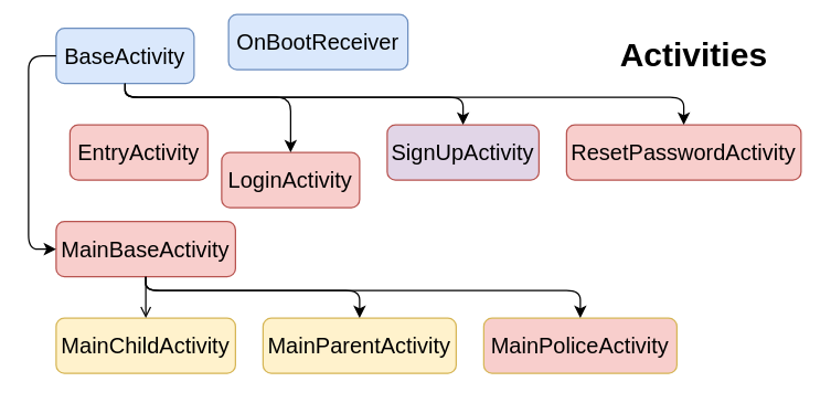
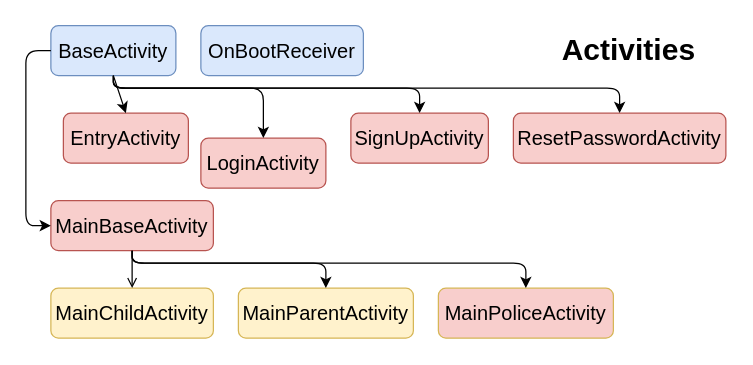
  <mxCell id="0" />
  <mxCell id="1" parent="0" />
  <mxCell id="2" value="&lt;font style=&quot;font-size: 16px&quot;&gt;BaseActivity&lt;/font&gt;" style="rounded=1;whiteSpace=wrap;html=1;fillColor=#dae8fc;strokeColor=#6c8ebf;" parent="1" vertex="1"><mxGeometry x="40" y="20" width="100" height="40" as="geometry" /></mxCell>
  <mxCell id="3" value="&lt;font style=&quot;font-size: 16px&quot;&gt;EntryActivity&lt;/font&gt;" style="rounded=1;whiteSpace=wrap;html=1;fillColor=#f8cecc;strokeColor=#b85450;" parent="1" vertex="1"><mxGeometry x="50" y="90" width="100" height="40" as="geometry" /></mxCell>
- <mxCell id="4" value="&lt;font style=&quot;font-size: 16px&quot;&gt;SignUpActivity&lt;/font&gt;" style="rounded=1;whiteSpace=wrap;html=1;fillColor=#e1d5e7;strokeColor=#b85450;" parent="1" vertex="1"><mxGeometry x="280" y="90" width="110" height="40" as="geometry" /></mxCell>
+ <mxCell id="4" value="&lt;font style=&quot;font-size: 16px&quot;&gt;SignUpActivity&lt;/font&gt;" style="rounded=1;whiteSpace=wrap;html=1;fillColor=#f8cecc;strokeColor=#b85450;" parent="1" vertex="1"><mxGeometry x="280" y="90" width="110" height="40" as="geometry" /></mxCell>
  <mxCell id="5" value="&lt;font style=&quot;font-size: 16px&quot;&gt;LoginActivity&lt;/font&gt;" style="rounded=1;whiteSpace=wrap;html=1;fillColor=#f8cecc;strokeColor=#b85450;" parent="1" vertex="1"><mxGeometry x="160" y="110" width="100" height="40" as="geometry" /></mxCell>
  <mxCell id="6" value="&lt;font style=&quot;font-size: 16px&quot;&gt;ResetPasswordActivity&lt;/font&gt;" style="rounded=1;whiteSpace=wrap;html=1;fillColor=#f8cecc;strokeColor=#b85450;" parent="1" vertex="1"><mxGeometry x="410" y="90" width="170" height="40" as="geometry" /></mxCell>
  <mxCell id="7" value="&lt;font style=&quot;font-size: 16px&quot;&gt;MainBaseActivity&lt;/font&gt;" style="rounded=1;whiteSpace=wrap;html=1;fillColor=#f8cecc;strokeColor=#b85450;" parent="1" vertex="1"><mxGeometry x="40" y="160" width="130" height="40" as="geometry" /></mxCell>
- <mxCell id="8" value="&lt;font style=&quot;font-size: 16px&quot;&gt;OnBootReceiver&lt;/font&gt;" style="rounded=1;whiteSpace=wrap;html=1;fillColor=#dae8fc;strokeColor=#6c8ebf;" parent="1" vertex="1"><mxGeometry x="165" y="10" width="130" height="40" as="geometry" /></mxCell>
+ <mxCell id="8" value="&lt;font style=&quot;font-size: 16px&quot;&gt;OnBootReceiver&lt;/font&gt;" style="rounded=1;whiteSpace=wrap;html=1;fillColor=#dae8fc;strokeColor=#6c8ebf;" parent="1" vertex="1"><mxGeometry x="160" y="20" width="130" height="40" as="geometry" /></mxCell>
  <mxCell id="9" value="&lt;font style=&quot;font-size: 16px&quot;&gt;MainChildActivity&lt;/font&gt;" style="rounded=1;whiteSpace=wrap;html=1;fillColor=#fff2cc;strokeColor=#d6b656;" parent="1" vertex="1"><mxGeometry x="40" y="230" width="130" height="40" as="geometry" /></mxCell>
  <mxCell id="10" value="&lt;font style=&quot;font-size: 16px&quot;&gt;MainParentActivity&lt;/font&gt;" style="rounded=1;whiteSpace=wrap;html=1;fillColor=#fff2cc;strokeColor=#d6b656;" parent="1" vertex="1"><mxGeometry x="190" y="230" width="140" height="40" as="geometry" /></mxCell>
  <mxCell id="11" value="&lt;font style=&quot;font-size: 16px&quot;&gt;MainPoliceActivity&lt;/font&gt;" style="rounded=1;whiteSpace=wrap;html=1;fillColor=#f8cecc;strokeColor=#d6b656;" parent="1" vertex="1"><mxGeometry x="350" y="230" width="140" height="40" as="geometry" /></mxCell>
+ <mxCell id="12" value="" style="endArrow=classic;html=1;exitX=0.5;exitY=1;exitDx=0;exitDy=0;entryX=0.5;entryY=0;entryDx=0;entryDy=0;" parent="1" source="2" target="3" edge="1"><mxGeometry width="50" height="50" relative="1" as="geometry"><mxPoint x="40" y="340" as="sourcePoint" /><mxPoint x="65" y="90" as="targetPoint" /><Array as="points" /></mxGeometry></mxCell>
  <mxCell id="13" value="" style="endArrow=classic;html=1;exitX=0.5;exitY=1;exitDx=0;exitDy=0;entryX=0.5;entryY=0;entryDx=0;entryDy=0;" parent="1" source="2" target="5" edge="1"><mxGeometry width="50" height="50" relative="1" as="geometry"><mxPoint x="75" y="70" as="sourcePoint" /><mxPoint x="75" y="100" as="targetPoint" /><Array as="points"><mxPoint x="90" y="70" /><mxPoint x="150" y="70" /><mxPoint x="210" y="70" /></Array></mxGeometry></mxCell>
  <mxCell id="14" value="" style="endArrow=classic;html=1;exitX=0.5;exitY=1;exitDx=0;exitDy=0;entryX=0.5;entryY=0;entryDx=0;entryDy=0;" parent="1" target="4" edge="1"><mxGeometry width="50" height="50" relative="1" as="geometry"><mxPoint x="90" y="60" as="sourcePoint" /><mxPoint x="210" y="90" as="targetPoint" /><Array as="points"><mxPoint x="90" y="70" /><mxPoint x="150" y="70" /><mxPoint x="210" y="70" /><mxPoint x="335" y="70" /></Array></mxGeometry></mxCell>
  <mxCell id="15" value="" style="endArrow=classic;html=1;exitX=0.5;exitY=1;exitDx=0;exitDy=0;entryX=0.5;entryY=0;entryDx=0;entryDy=0;" parent="1" target="6" edge="1"><mxGeometry width="50" height="50" relative="1" as="geometry"><mxPoint x="90" y="60" as="sourcePoint" /><mxPoint x="335" y="90" as="targetPoint" /><Array as="points"><mxPoint x="90" y="70" /><mxPoint x="150" y="70" /><mxPoint x="210" y="70" /><mxPoint x="260" y="70" /><mxPoint x="335" y="70" /><mxPoint x="495" y="70" /></Array></mxGeometry></mxCell>
  <mxCell id="16" value="" style="endArrow=classic;html=1;exitX=0;exitY=0.5;exitDx=0;exitDy=0;entryX=0;entryY=0.5;entryDx=0;entryDy=0;" parent="1" source="2" target="7" edge="1"><mxGeometry width="50" height="50" relative="1" as="geometry"><mxPoint x="30" y="420" as="sourcePoint" /><mxPoint x="80" y="370" as="targetPoint" /><Array as="points"><mxPoint x="20" y="40" /><mxPoint x="20" y="110" /><mxPoint x="20" y="180" /></Array></mxGeometry></mxCell>
  <mxCell id="17" value="" style="endArrow=classic;html=1;exitX=0.5;exitY=1;exitDx=0;exitDy=0;entryX=0.5;entryY=0;entryDx=0;entryDy=0;" parent="1" source="7" target="10" edge="1"><mxGeometry width="50" height="50" relative="1" as="geometry"><mxPoint x="115" y="210" as="sourcePoint" /><mxPoint x="115" y="240" as="targetPoint" /><Array as="points"><mxPoint x="105" y="210" /><mxPoint x="260" y="210" /></Array></mxGeometry></mxCell>
  <mxCell id="18" value="" style="endArrow=classic;html=1;exitX=0.5;exitY=1;exitDx=0;exitDy=0;entryX=0.5;entryY=0;entryDx=0;entryDy=0;" parent="1" target="11" edge="1"><mxGeometry width="50" height="50" relative="1" as="geometry"><mxPoint x="105" y="200" as="sourcePoint" /><mxPoint x="260" y="230" as="targetPoint" /><Array as="points"><mxPoint x="105" y="210" /><mxPoint x="270" y="210" /><mxPoint x="420" y="210" /></Array></mxGeometry></mxCell>
  <mxCell id="19" value="" style="endArrow=open;html=1;exitX=0.5;exitY=1;exitDx=0;exitDy=0;entryX=0.5;entryY=0;entryDx=0;entryDy=0;" parent="1" source="7" target="9" edge="1"><mxGeometry width="50" height="50" relative="1" as="geometry"><mxPoint x="80" y="200" as="sourcePoint" /><mxPoint x="50" y="290" as="targetPoint" /></mxGeometry></mxCell>
  <mxCell id="20" value="&lt;b&gt;&lt;font style=&quot;font-size: 24px&quot;&gt;Activities&lt;/font&gt;&lt;/b&gt;" style="text;html=1;strokeColor=none;fillColor=none;align=center;verticalAlign=middle;whiteSpace=wrap;rounded=0;" vertex="1" parent="1"><mxGeometry x="425" y="25" width="155" height="30" as="geometry" /></mxCell>
